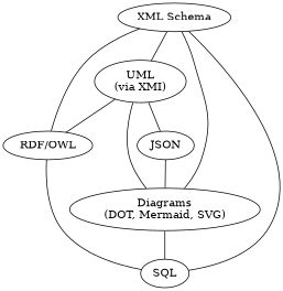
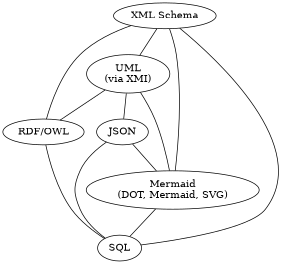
  graph {
    n1 [label="XML Schema"]
    n2 [label="UML\n(via XMI)"]
    n3 [label="RDF/OWL"]
-   n4 [label="Diagrams\n(DOT, Mermaid, SVG)"]
+   n4 [label="Mermaid\n(DOT, Mermaid, SVG)"]
    n5 [label=SQL]
    n6 [label=JSON]
    n1 -- n2
    n1 -- n3
    n1 -- n4
    n1 -- n5
    n2 -- n3
    n2 -- n4
    n2 -- n6
    n3 -- n5
    n4 -- n5
    n6 -- n4
+   n6 -- n5
  }
